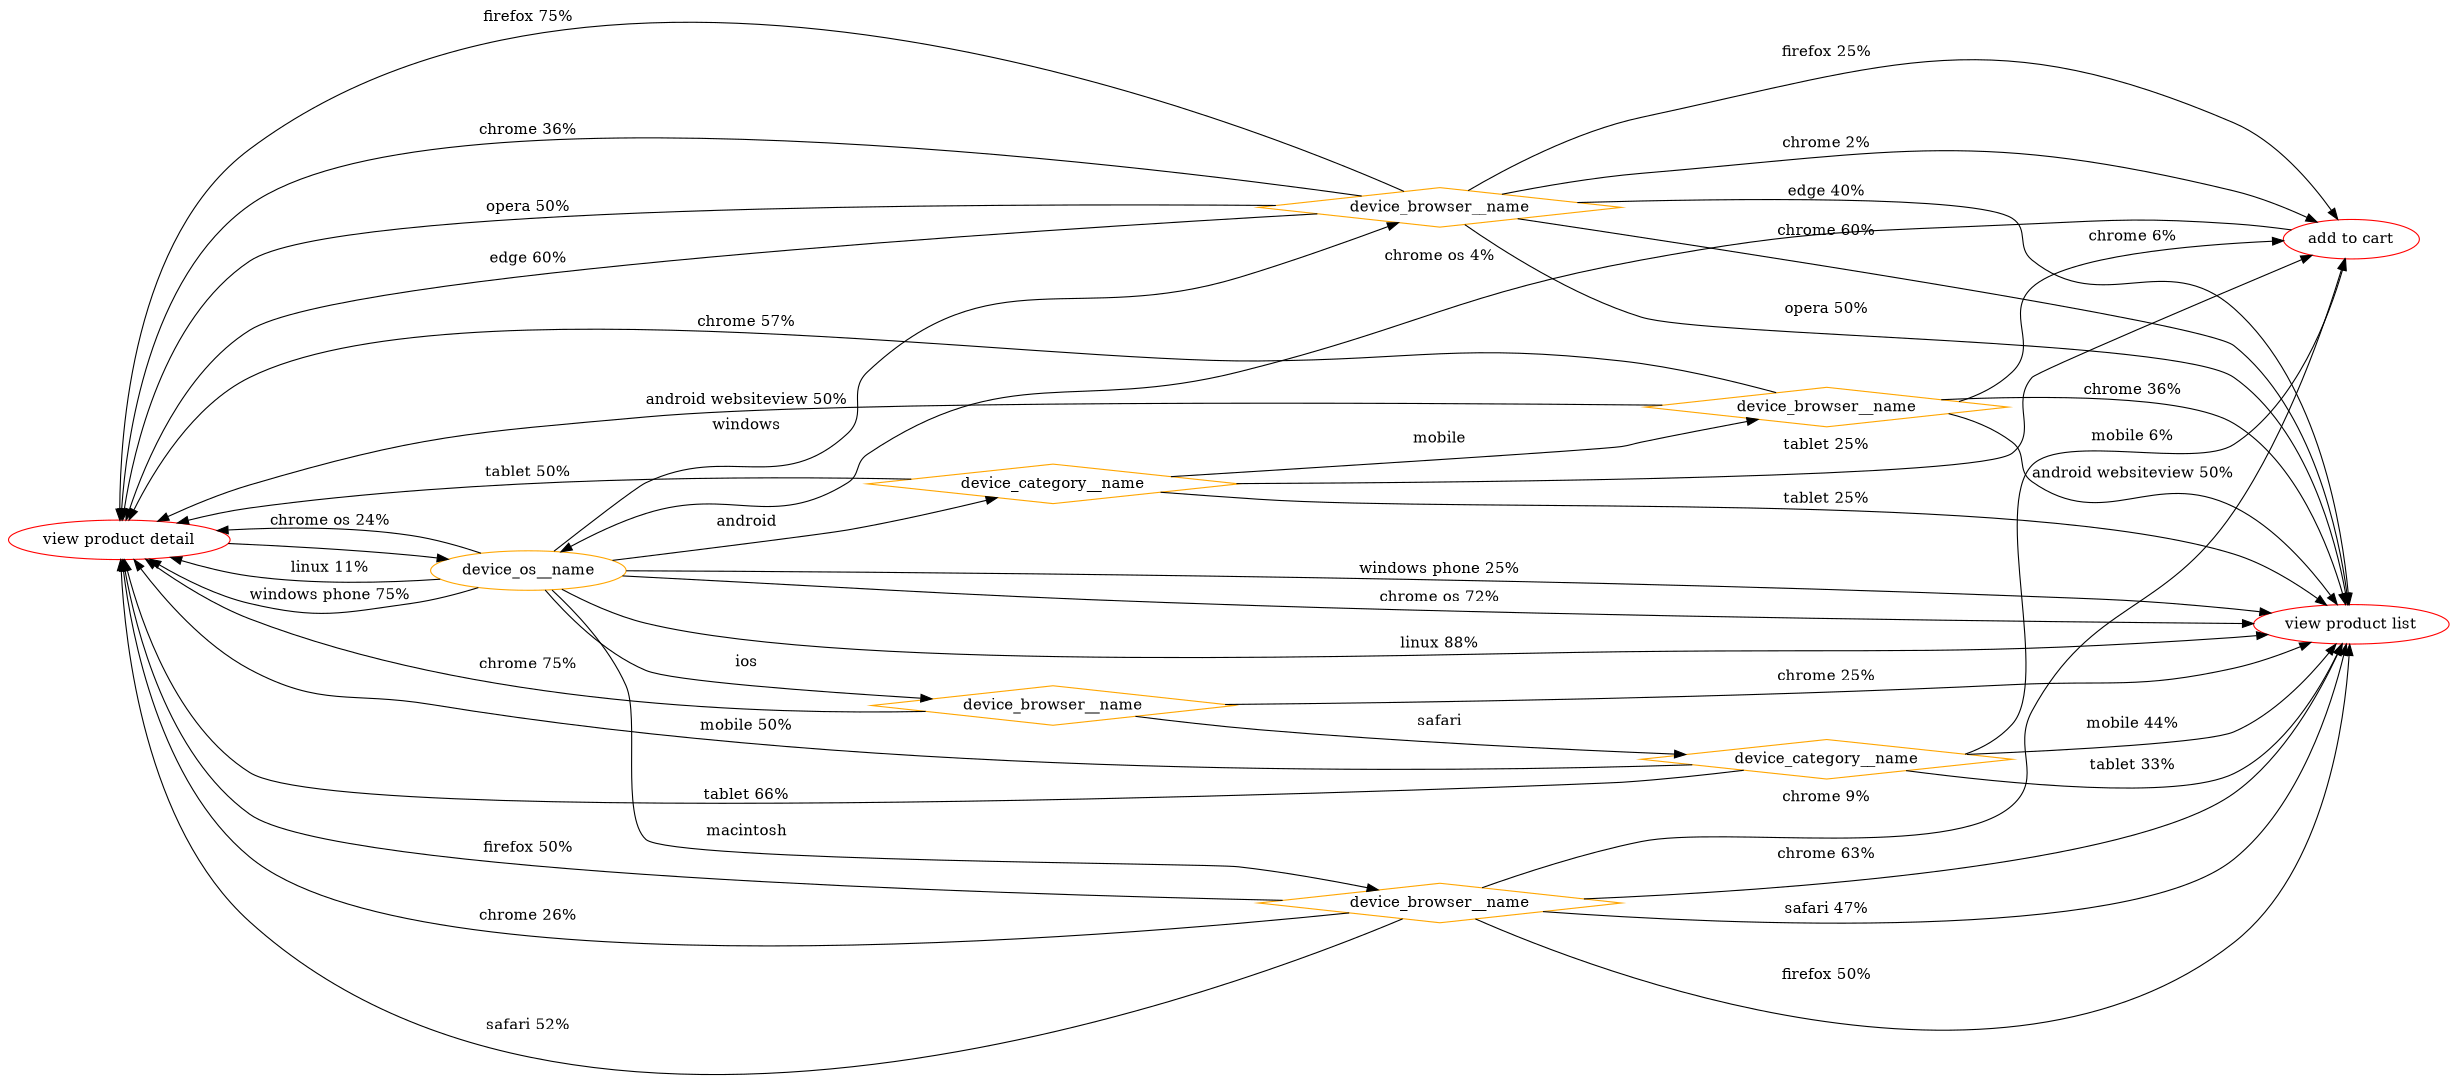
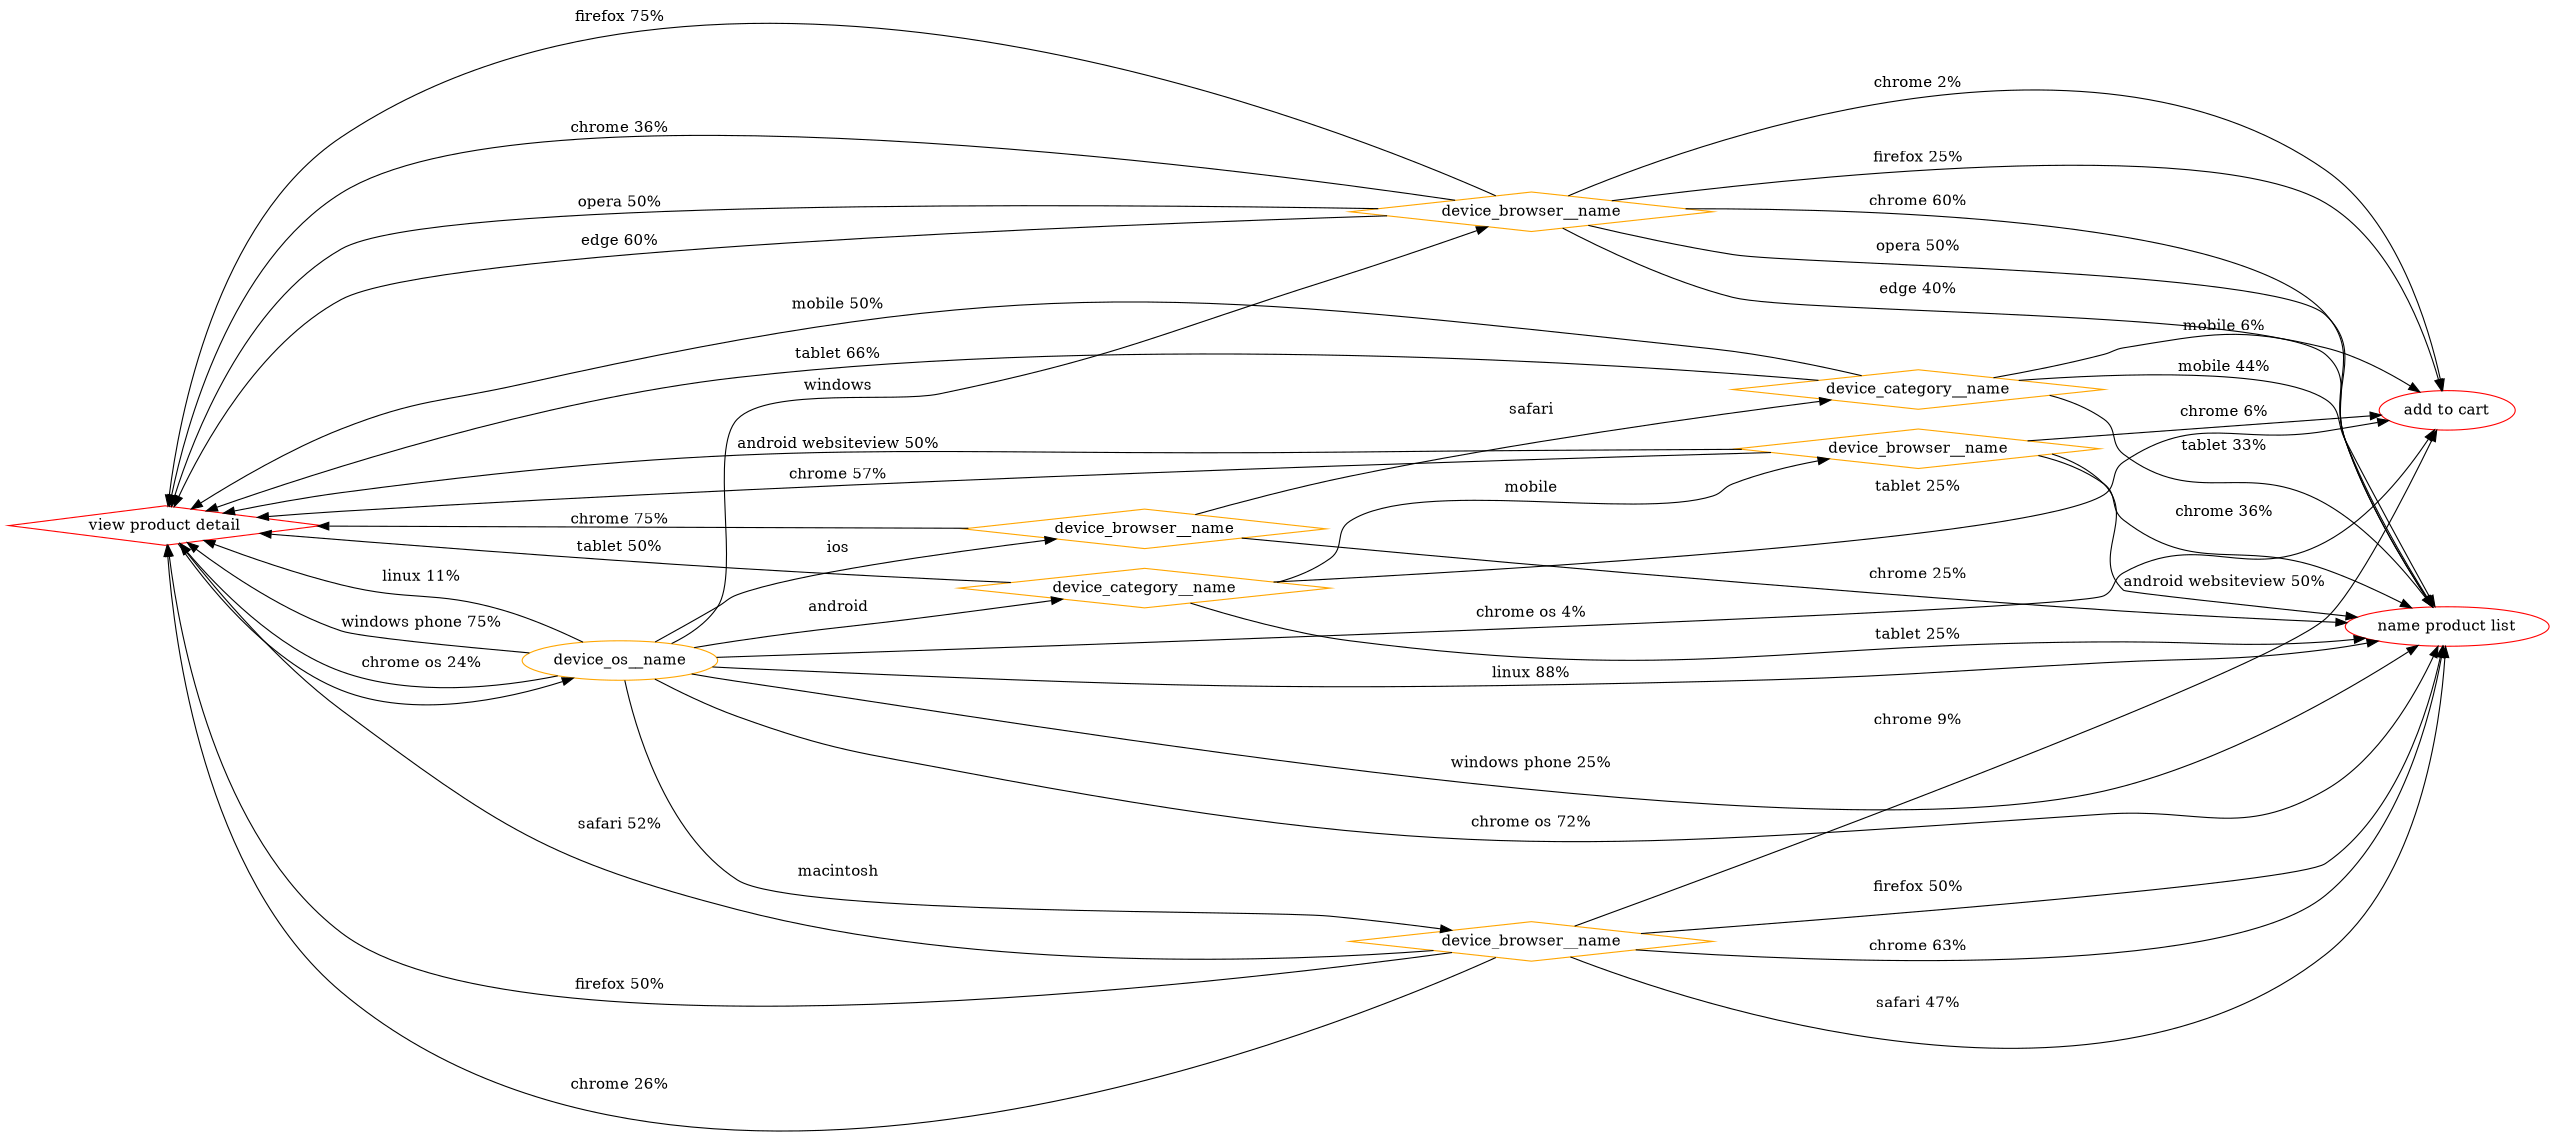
  digraph {
    rankdir=LR
    node [color=orange shape=diamond]
-   n1 [color=red label="view product detail" shape=oval]
+   n1 [color=red label="view product detail"]
    n2 [label=device_os__name shape=ellipse]
    n3 [label=device_browser__name]
-   n4 [color=red label="view product list" shape=oval]
+   n4 [color=red label="name product list" shape=oval]
    n5 [color=red label="add to cart" shape=oval]
    n6 [label=device_category__name]
    n7 [label=device_browser__name]
    n8 [label=device_browser__name]
    n9 [label=device_category__name]
    n10 [label=device_browser__name]
    n1 -> n2
    n2 -> n1 [label="linux 11%"]
    n2 -> n1 [label="windows phone 75%"]
    n2 -> n1 [label="chrome os 24%"]
    n2 -> n3 [label=ios]
    n2 -> n4 [label="linux 88%"]
    n2 -> n4 [label="windows phone 25%"]
    n2 -> n4 [label="chrome os 72%"]
-   n5 -> n2 [label="chrome os 4%"]
+   n2 -> n5 [label="chrome os 4%"]
    n2 -> n6 [label=android]
    n2 -> n7 [label=macintosh]
    n2 -> n8 [label=windows]
    n3 -> n1 [label="chrome 75%"]
    n3 -> n4 [label="chrome 25%"]
    n3 -> n9 [label=safari]
    n6 -> n1 [label="tablet 50%"]
    n6 -> n4 [label="tablet 25%"]
    n6 -> n5 [label="tablet 25%"]
    n6 -> n10 [label=mobile]
    n7 -> n1 [label="firefox 50%"]
    n7 -> n1 [label="chrome 26%"]
    n7 -> n1 [label="safari 52%"]
    n7 -> n4 [label="firefox 50%"]
    n7 -> n4 [label="chrome 63%"]
    n7 -> n4 [label="safari 47%"]
    n7 -> n5 [label="chrome 9%"]
    n8 -> n1 [label="firefox 75%"]
    n8 -> n1 [label="chrome 36%"]
    n8 -> n1 [label="opera 50%"]
    n8 -> n1 [label="edge 60%"]
    n8 -> n4 [label="chrome 60%"]
    n8 -> n4 [label="opera 50%"]
    n8 -> n4 [label="edge 40%"]
    n8 -> n5 [label="firefox 25%"]
    n8 -> n5 [label="chrome 2%"]
    n9 -> n1 [label="tablet 66%"]
    n9 -> n1 [label="mobile 50%"]
    n9 -> n4 [label="tablet 33%"]
    n9 -> n4 [label="mobile 44%"]
    n9 -> n5 [label="mobile 6%"]
    n10 -> n1 [label="chrome 57%"]
    n10 -> n1 [label="android websiteview 50%"]
    n10 -> n4 [label="chrome 36%"]
    n10 -> n4 [label="android websiteview 50%"]
    n10 -> n5 [label="chrome 6%"]
  }
